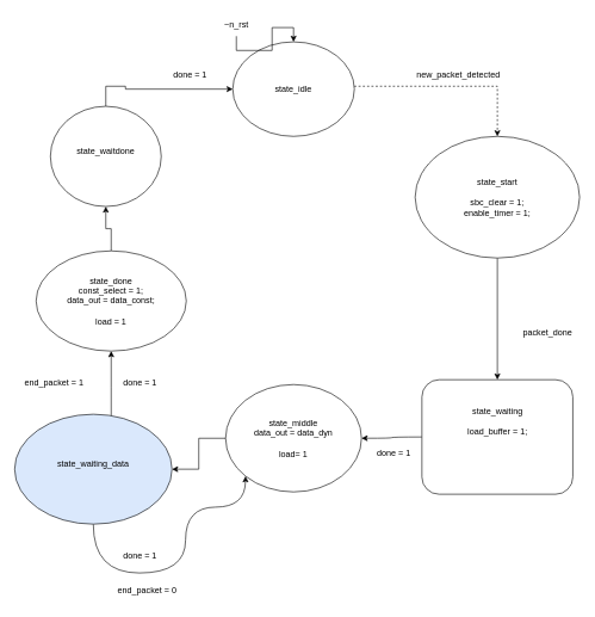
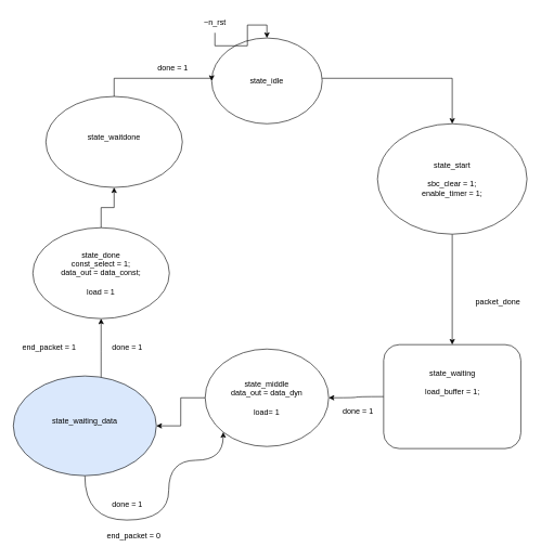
  <mxCell id="0" />
  <mxCell id="1" parent="0" />
- <mxCell id="2" style="edgeStyle=orthogonalEdgeStyle;rounded=0;orthogonalLoop=1;jettySize=auto;html=1;entryX=0.5;entryY=0;entryDx=0;entryDy=0;verticalAlign=top;dashed=1;" edge="1" parent="1" source="3" target="5"><mxGeometry relative="1" as="geometry"><Array as="points"><mxPoint x="695" y="120" /></Array></mxGeometry></mxCell>
+ <mxCell id="2" style="edgeStyle=orthogonalEdgeStyle;rounded=0;orthogonalLoop=1;jettySize=auto;html=1;entryX=0.5;entryY=0;entryDx=0;entryDy=0;verticalAlign=top;" edge="1" parent="1" source="3" target="5"><mxGeometry relative="1" as="geometry"><Array as="points"><mxPoint x="695" y="120" /></Array></mxGeometry></mxCell>
  <mxCell id="3" value="state_idle" style="ellipse;whiteSpace=wrap;html=1;" vertex="1" parent="1"><mxGeometry x="325" y="58" width="170" height="132" as="geometry" /></mxCell>
  <mxCell id="4" style="edgeStyle=orthogonalEdgeStyle;rounded=0;orthogonalLoop=1;jettySize=auto;html=1;exitX=0.5;exitY=1;exitDx=0;exitDy=0;entryX=0.5;entryY=0;entryDx=0;entryDy=0;" edge="1" parent="1" source="5" target="15"><mxGeometry relative="1" as="geometry" /></mxCell>
  <mxCell id="5" value="&lt;div&gt;state_start&lt;/div&gt;&lt;div&gt;&lt;br&gt;&lt;/div&gt;&lt;div&gt;sbc_clear = 1;&lt;/div&gt;&lt;div&gt;enable_timer = 1;&lt;/div&gt;" style="ellipse;whiteSpace=wrap;html=1;verticalAlign=middle;" vertex="1" parent="1"><mxGeometry x="580" y="190" width="230" height="170" as="geometry" /></mxCell>
- <mxCell id="6" value="new_packet_detected" style="text;html=1;align=center;verticalAlign=middle;resizable=0;points=[];autosize=1;strokeColor=none;fillColor=none;" vertex="1" parent="1"><mxGeometry x="570" y="90" width="140" height="30" as="geometry" /></mxCell>
  <mxCell id="7" style="edgeStyle=orthogonalEdgeStyle;rounded=0;orthogonalLoop=1;jettySize=auto;html=1;entryX=0.5;entryY=0;entryDx=0;entryDy=0;" edge="1" parent="1" source="8" target="3"><mxGeometry relative="1" as="geometry" /></mxCell>
  <mxCell id="8" value="~n_rst" style="text;html=1;align=center;verticalAlign=middle;resizable=0;points=[];autosize=1;strokeColor=none;fillColor=none;" vertex="1" parent="1"><mxGeometry x="300" y="20" width="60" height="30" as="geometry" /></mxCell>
  <mxCell id="9" style="edgeStyle=orthogonalEdgeStyle;rounded=0;orthogonalLoop=1;jettySize=auto;html=1;entryX=1;entryY=0.5;entryDx=0;entryDy=0;" edge="1" parent="1" source="10" target="21"><mxGeometry relative="1" as="geometry" /></mxCell>
  <mxCell id="10" value="&lt;div&gt;state_middle&lt;/div&gt;&lt;div&gt;data_out = data_dyn&lt;/div&gt;&lt;div&gt;&lt;br&gt;&lt;/div&gt;&lt;div&gt;load= 1&lt;/div&gt;" style="ellipse;whiteSpace=wrap;html=1;verticalAlign=middle;" vertex="1" parent="1"><mxGeometry x="315" y="536.75" width="190" height="150" as="geometry" /></mxCell>
  <mxCell id="11" value="end_packet = 1" style="text;html=1;align=center;verticalAlign=middle;resizable=0;points=[];autosize=1;strokeColor=none;fillColor=none;" vertex="1" parent="1"><mxGeometry x="20" y="520" width="110" height="30" as="geometry" /></mxCell>
  <mxCell id="12" style="edgeStyle=orthogonalEdgeStyle;rounded=0;orthogonalLoop=1;jettySize=auto;html=1;entryX=0.5;entryY=1;entryDx=0;entryDy=0;" edge="1" parent="1" source="13" target="17"><mxGeometry relative="1" as="geometry" /></mxCell>
  <mxCell id="13" value="&lt;div&gt;state_done&lt;/div&gt;&lt;div&gt;const_select = 1;&lt;/div&gt;&lt;div&gt;data_out = data_const;&lt;/div&gt;&lt;div&gt;&lt;br&gt;&lt;/div&gt;&lt;div&gt;load = 1&lt;/div&gt;" style="ellipse;whiteSpace=wrap;html=1;" vertex="1" parent="1"><mxGeometry x="50" y="350" width="210" height="140" as="geometry" /></mxCell>
  <mxCell id="14" style="edgeStyle=orthogonalEdgeStyle;rounded=0;orthogonalLoop=1;jettySize=auto;html=1;exitX=0;exitY=0.5;exitDx=0;exitDy=0;entryX=1;entryY=0.5;entryDx=0;entryDy=0;curved=1;" edge="1" parent="1" source="15" target="10"><mxGeometry relative="1" as="geometry" /></mxCell>
  <mxCell id="15" value="&lt;div&gt;state_waiting&lt;/div&gt;&lt;div&gt;&lt;br&gt;&lt;/div&gt;&lt;div&gt;load_buffer = 1;&lt;/div&gt;&lt;div&gt;&lt;br&gt;&lt;/div&gt;&lt;div&gt;&lt;br&gt;&lt;/div&gt;&lt;div&gt;&lt;br&gt;&lt;/div&gt;" style="whiteSpace=wrap;html=1;verticalAlign=middle;rounded=1;" vertex="1" parent="1"><mxGeometry x="589.5" y="530" width="211" height="160" as="geometry" /></mxCell>
  <mxCell id="16" style="edgeStyle=orthogonalEdgeStyle;rounded=0;orthogonalLoop=1;jettySize=auto;html=1;entryX=0;entryY=0.5;entryDx=0;entryDy=0;exitX=0.5;exitY=0;exitDx=0;exitDy=0;" edge="1" parent="1" source="17" target="3"><mxGeometry relative="1" as="geometry"><Array as="points"><mxPoint x="175" y="120" /></Array></mxGeometry></mxCell>
- <mxCell id="17" value="&lt;div&gt;state_waitdone&lt;/div&gt;&lt;div&gt;&lt;br&gt;&lt;/div&gt;" style="ellipse;whiteSpace=wrap;html=1;" vertex="1" parent="1"><mxGeometry x="70" y="148" width="155" height="140" as="geometry" /></mxCell>
+ <mxCell id="17" value="&lt;div&gt;state_waitdone&lt;/div&gt;&lt;div&gt;&lt;br&gt;&lt;/div&gt;" style="ellipse;whiteSpace=wrap;html=1;" vertex="1" parent="1"><mxGeometry x="70" y="148" width="210" height="140" as="geometry" /></mxCell>
  <mxCell id="18" value="done = 1" style="text;html=1;align=center;verticalAlign=middle;resizable=0;points=[];autosize=1;strokeColor=none;fillColor=none;" vertex="1" parent="1"><mxGeometry x="230" y="90" width="70" height="30" as="geometry" /></mxCell>
  <mxCell id="19" style="edgeStyle=orthogonalEdgeStyle;rounded=0;orthogonalLoop=1;jettySize=auto;html=1;entryX=0.5;entryY=1;entryDx=0;entryDy=0;" edge="1" parent="1" source="21" target="13"><mxGeometry relative="1" as="geometry"><Array as="points"><mxPoint x="155" y="540" /><mxPoint x="155" y="540" /></Array></mxGeometry></mxCell>
  <mxCell id="20" style="edgeStyle=orthogonalEdgeStyle;rounded=0;orthogonalLoop=1;jettySize=auto;html=1;entryX=0;entryY=1;entryDx=0;entryDy=0;curved=1;" edge="1" parent="1" source="21" target="10"><mxGeometry relative="1" as="geometry"><Array as="points"><mxPoint x="130" y="800" /><mxPoint x="259" y="800" /><mxPoint x="259" y="708" /></Array></mxGeometry></mxCell>
  <mxCell id="21" value="&lt;div&gt;state_waiting_data&lt;/div&gt;&lt;div&gt;&lt;br&gt;&lt;/div&gt;" style="ellipse;whiteSpace=wrap;html=1;fillColor=#dae8fc;" vertex="1" parent="1"><mxGeometry x="20" y="578.25" width="220" height="153.5" as="geometry" /></mxCell>
  <mxCell id="22" value="end_packet = 0" style="text;html=1;align=center;verticalAlign=middle;resizable=0;points=[];autosize=1;strokeColor=none;fillColor=none;" vertex="1" parent="1"><mxGeometry x="150" y="810" width="110" height="30" as="geometry" /></mxCell>
  <mxCell id="23" value="done = 1" style="text;html=1;align=center;verticalAlign=middle;resizable=0;points=[];autosize=1;strokeColor=none;fillColor=none;" vertex="1" parent="1"><mxGeometry x="515" y="618" width="70" height="30" as="geometry" /></mxCell>
  <mxCell id="24" value="done = 1" style="text;html=1;align=center;verticalAlign=middle;resizable=0;points=[];autosize=1;strokeColor=none;fillColor=none;" vertex="1" parent="1"><mxGeometry x="160" y="520" width="70" height="30" as="geometry" /></mxCell>
  <mxCell id="25" value="done = 1" style="text;html=1;align=center;verticalAlign=middle;resizable=0;points=[];autosize=1;strokeColor=none;fillColor=none;" vertex="1" parent="1"><mxGeometry x="160" y="762" width="70" height="30" as="geometry" /></mxCell>
  <mxCell id="26" value="packet_done" style="text;html=1;align=center;verticalAlign=middle;resizable=0;points=[];autosize=1;strokeColor=none;fillColor=none;" vertex="1" parent="1"><mxGeometry x="720" y="450" width="90" height="30" as="geometry" /></mxCell>
